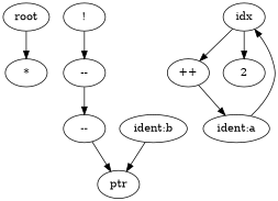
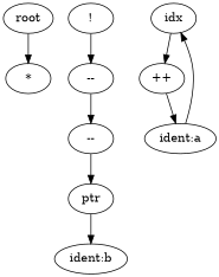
  digraph {
    n1 [label=root]
    n2 [label=<*>]
    n3 [label=<!>]
    n4 [label=<-->]
    n5 [label=<-->]
    n6 [label=<ptr>]
    n7 [label=<ident:b>]
    n8 [label=<idx>]
    n9 [label=<++>]
-   n10 [label=<2>]
    n11 [label=<ident:a>]
    n1 -> n2
    n3 -> n4
    n4 -> n5
    n5 -> n6
-   n7 -> n6
+   n6 -> n7
    n8 -> n9
-   n8 -> n10
    n9 -> n11
    n11 -> n8
  }
